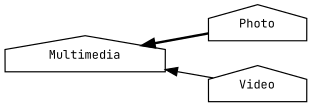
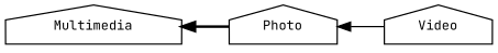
  digraph {
    fontname="JetBrains Mono"
    rankdir=LR
    node [color=black fillcolor=white fontname="JetBrains Mono" fontsize=10 shape=house style=filled]
    edge [color=black dir=back fontname="JetBrains Mono" fontsize=10 labelfontname=Helvetica labelfontsize=10]
    n1 [height=0.2 label=Multimedia width=0.4]
    n2 [height=0.2 label=Photo width=0.4]
    n3 [height=0.2 label=Video width=0.4]
    n1 -> n2 [style=bold]
-   n1 -> n3 [style=solid]
+   n2 -> n3 [style=solid]
  }
